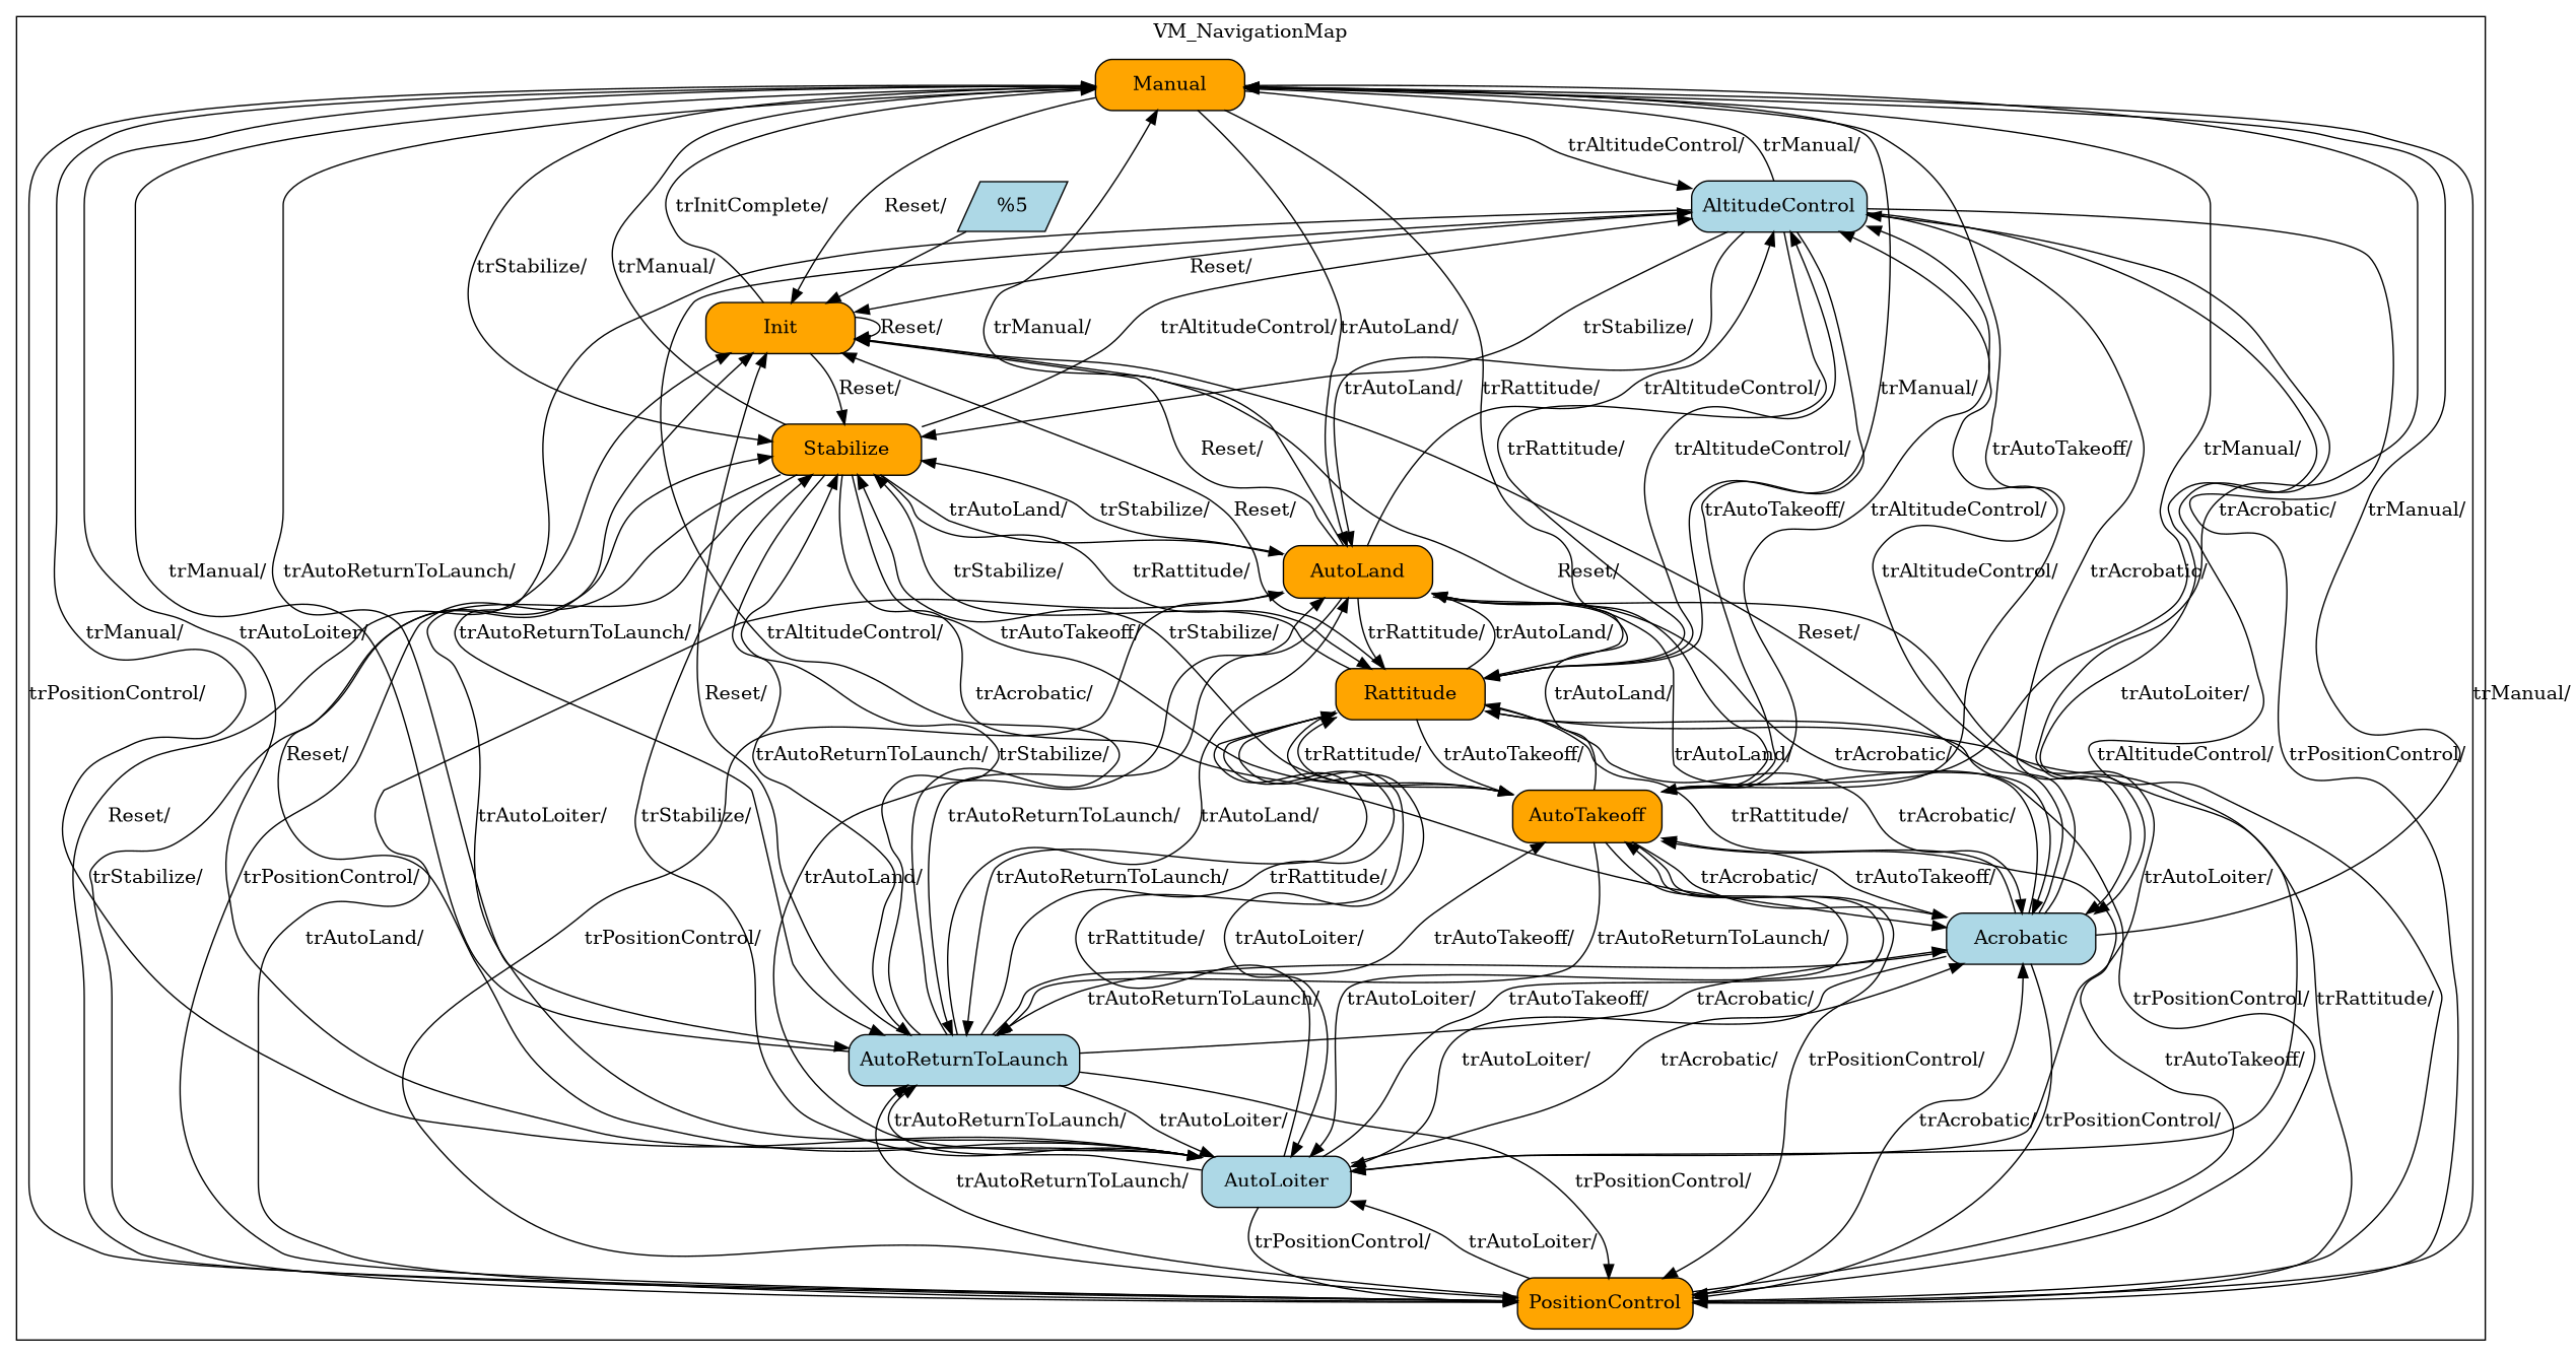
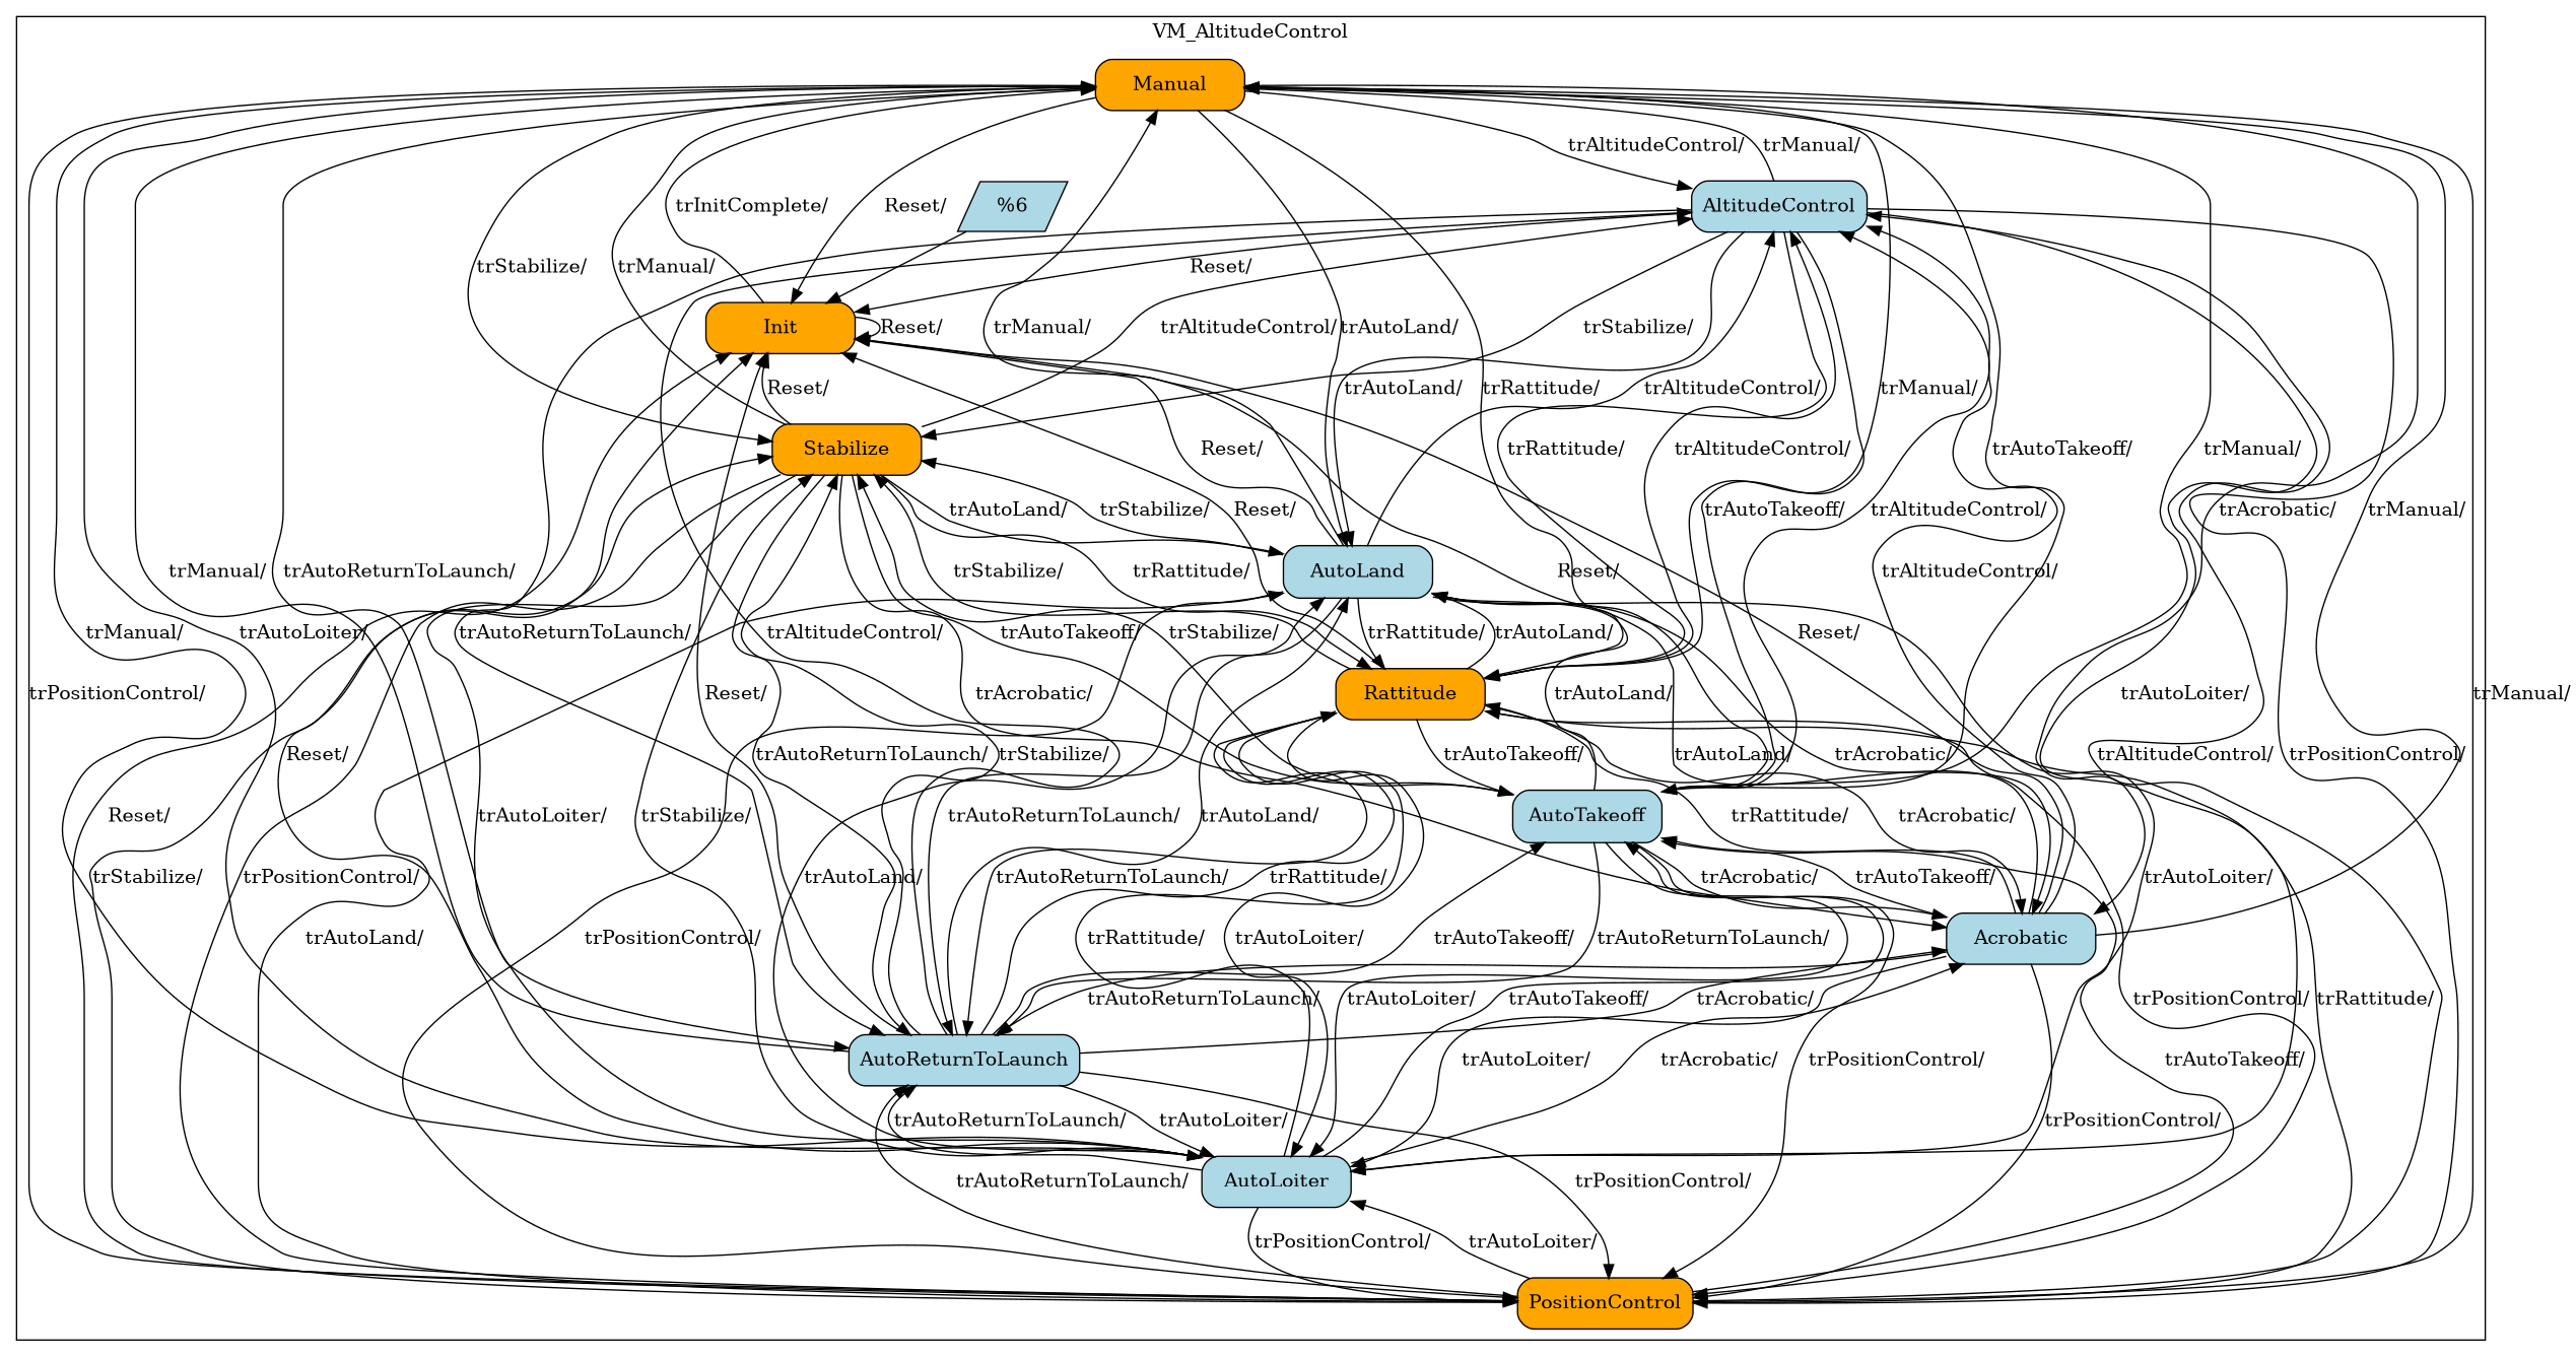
  digraph {
    node [fillcolor=lightblue shape=Mrecord style=filled]
    n1 [fillcolor=orange label="{Manual}" width=1.5]
    n2 [label="{AltitudeControl}" width=1.5]
    n3 [fillcolor=orange label="{PositionControl}" width=1.5]
    n4 [label="{AutoLoiter}" width=1.5]
    n5 [label="{AutoReturnToLaunch}" width=1.5]
    n6 [label="{Acrobatic}" width=1.5]
    n7 [fillcolor=orange label="{Stabilize}" width=1.5]
    n8 [fillcolor=orange label="{Rattitude}" width=1.5]
-   n9 [fillcolor=orange label="{AutoTakeoff}" width=1.5]
-   n10 [fillcolor=orange label="{AutoLand}" width=1.5]
+   n9 [label="{AutoTakeoff}" width=1.5]
+   n10 [label="{AutoLand}" width=1.5]
    n11 [fillcolor=orange label="{Init}" width=1.5]
-   "%5" [shape=parallelogram width=0.25]
+   "%5" [shape=parallelogram width=0.25 label="%6"]
    subgraph cluster_1 {
-     label=VM_NavigationMap
+     label=VM_AltitudeControl
      n1
      n2
      n3
      n4
      n5
      n6
      n7
      n8
      n9
      n10
      n11
      "%5"
    }
    n1 -> n2 [label="trAltitudeControl/\l"]
    n1 -> n3 [label="trPositionControl/\l"]
    n1 -> n4 [label="trAutoLoiter/\l"]
    n1 -> n5 [label="trAutoReturnToLaunch/\l"]
    n1 -> n6 [label="trAcrobatic/\l"]
    n1 -> n7 [label="trStabilize/\l"]
    n1 -> n8 [label="trRattitude/\l"]
    n1 -> n9 [label="trAutoTakeoff/\l"]
    n1 -> n10 [label="trAutoLand/\l"]
    n1 -> n11 [label="Reset/\l"]
    n2 -> n1 [label="trManual/\l"]
    n2 -> n3 [label="trPositionControl/\l"]
    n2 -> n4 [label="trAutoLoiter/\l"]
    n2 -> n5 [label="trAutoReturnToLaunch/\l"]
-   n2 -> n6 [label="trAcrobatic/\l"]
    n2 -> n7 [label="trStabilize/\l"]
    n2 -> n8 [label="trRattitude/\l"]
    n2 -> n9 [label="trAutoTakeoff/\l"]
    n2 -> n10 [label="trAutoLand/\l"]
    n2 -> n11 [label="Reset/\l"]
    n3 -> n1 [label="trManual/\l"]
    n3 -> n2 [label="trAltitudeControl/\l"]
    n3 -> n4 [label="trAutoLoiter/\l"]
    n3 -> n5 [label="trAutoReturnToLaunch/\l"]
-   n3 -> n6 [label="trAcrobatic/\l"]
    n3 -> n7 [label="trStabilize/\l"]
    n3 -> n8 [label="trRattitude/\l"]
    n3 -> n9 [label="trAutoTakeoff/\l"]
    n3 -> n10 [label="trAutoLand/\l"]
    n3 -> n11 [label="Reset/\l"]
    n4 -> n1 [label="trManual/\l"]
    n4 -> n3 [label="trPositionControl/\l"]
    n4 -> n5 [label="trAutoReturnToLaunch/\l"]
    n4 -> n6 [label="trAcrobatic/\l"]
    n4 -> n7 [label="trStabilize/\l"]
    n4 -> n8 [label="trRattitude/\l"]
    n4 -> n9 [label="trAutoTakeoff/\l"]
    n4 -> n10 [label="trAutoLand/\l"]
    n4 -> n11 [label="Reset/\l"]
    n5 -> n1 [label="trManual/\l"]
    n5 -> n2 [label="trAltitudeControl/\l"]
    n5 -> n3 [label="trPositionControl/\l"]
    n5 -> n4 [label="trAutoLoiter/\l"]
    n5 -> n6 [label="trAcrobatic/\l"]
    n5 -> n7 [label="trStabilize/\l"]
    n5 -> n8 [label="trRattitude/\l"]
    n5 -> n9 [label="trAutoTakeoff/\l"]
    n5 -> n10 [label="trAutoLand/\l"]
    n5 -> n11 [label="Reset/\l"]
    n6 -> n1 [label="trManual/\l"]
    n6 -> n2 [label="trAltitudeControl/\l"]
    n6 -> n3 [label="trPositionControl/\l"]
    n6 -> n4 [label="trAutoLoiter/\l"]
    n6 -> n5 [label="trAutoReturnToLaunch/\l"]
    n6 -> n8 [label="trRattitude/\l"]
    n6 -> n9 [label="trAutoTakeoff/\l"]
    n6 -> n10 [label="trAutoLand/\l"]
    n6 -> n11 [label="Reset/\l"]
    n7 -> n1 [label="trManual/\l"]
    n7 -> n2 [label="trAltitudeControl/\l"]
    n7 -> n3 [label="trPositionControl/\l"]
    n7 -> n4 [label="trAutoLoiter/\l"]
    n7 -> n5 [label="trAutoReturnToLaunch/\l"]
    n7 -> n6 [label="trAcrobatic/\l"]
    n7 -> n8 [label="trRattitude/\l"]
    n7 -> n9 [label="trAutoTakeoff/\l"]
    n7 -> n10 [label="trAutoLand/\l"]
-   n11 -> n7 [label="Reset/\l"]
+   n7 -> n11 [label="Reset/\l"]
    n8 -> n1 [label="trManual/\l"]
    n8 -> n2 [label="trAltitudeControl/\l"]
    n8 -> n3 [label="trPositionControl/\l"]
    n8 -> n4 [label="trAutoLoiter/\l"]
    n8 -> n5 [label="trAutoReturnToLaunch/\l"]
    n8 -> n6 [label="trAcrobatic/\l"]
    n8 -> n7 [label="trStabilize/\l"]
    n8 -> n9 [label="trAutoTakeoff/\l"]
    n8 -> n10 [label="trAutoLand/\l"]
    n8 -> n11 [label="Reset/\l"]
    n9 -> n1 [label="trManual/\l"]
    n9 -> n2 [label="trAltitudeControl/\l"]
    n9 -> n3 [label="trPositionControl/\l"]
    n9 -> n4 [label="trAutoLoiter/\l"]
    n9 -> n5 [label="trAutoReturnToLaunch/\l"]
    n9 -> n6 [label="trAcrobatic/\l"]
    n9 -> n7 [label="trStabilize/\l"]
-   n9 -> n8 [label="trRattitude/\l"]
    n9 -> n10 [label="trAutoLand/\l"]
    n9 -> n11 [label="Reset/\l"]
    n10 -> n1 [label="trManual/\l"]
    n10 -> n2 [label="trAltitudeControl/\l"]
    n10 -> n3 [label="trPositionControl/\l"]
    n10 -> n4 [label="trAutoLoiter/\l"]
    n10 -> n5 [label="trAutoReturnToLaunch/\l"]
    n10 -> n6 [label="trAcrobatic/\l"]
    n10 -> n7 [label="trStabilize/\l"]
    n10 -> n8 [label="trRattitude/\l"]
    n10 -> n11 [label="Reset/\l"]
    n11 -> n1 [label="trInitComplete/\l"]
    n11 -> n11 [label="Reset/\l"]
    "%5" -> n11
  }
